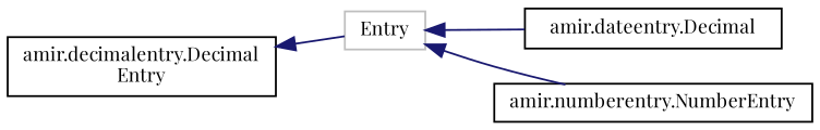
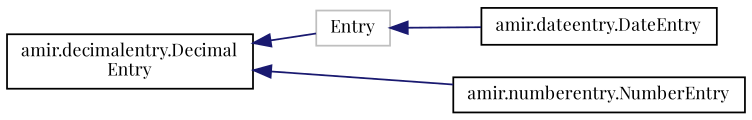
  digraph {
    fontname="Playfair Display"
    rankdir=LR
    node [color=black fillcolor=white fontname="Playfair Display" fontsize=10 shape=record style=filled]
    edge [color=midnightblue dir=back fontname="Playfair Display" fontsize=10 labelfontname="FreeSans.ttf" labelfontsize=10 style=solid]
    n1 [color=grey75 height=0.2 label=Entry width=0.4]
-   n2 [height=0.2 label="amir.dateentry.Decimal" width=0.4]
+   n2 [height=0.2 label="amir.dateentry.DateEntry" width=0.4]
    n3 [height=0.2 label="amir.numberentry.NumberEntry" width=0.4]
    n4 [height=0.2 label="amir.decimalentry.Decimal\lEntry" width=0.4]
    n1 -> n2
-   n1 -> n3
+   n4 -> n3
    n4 -> n1
  }
